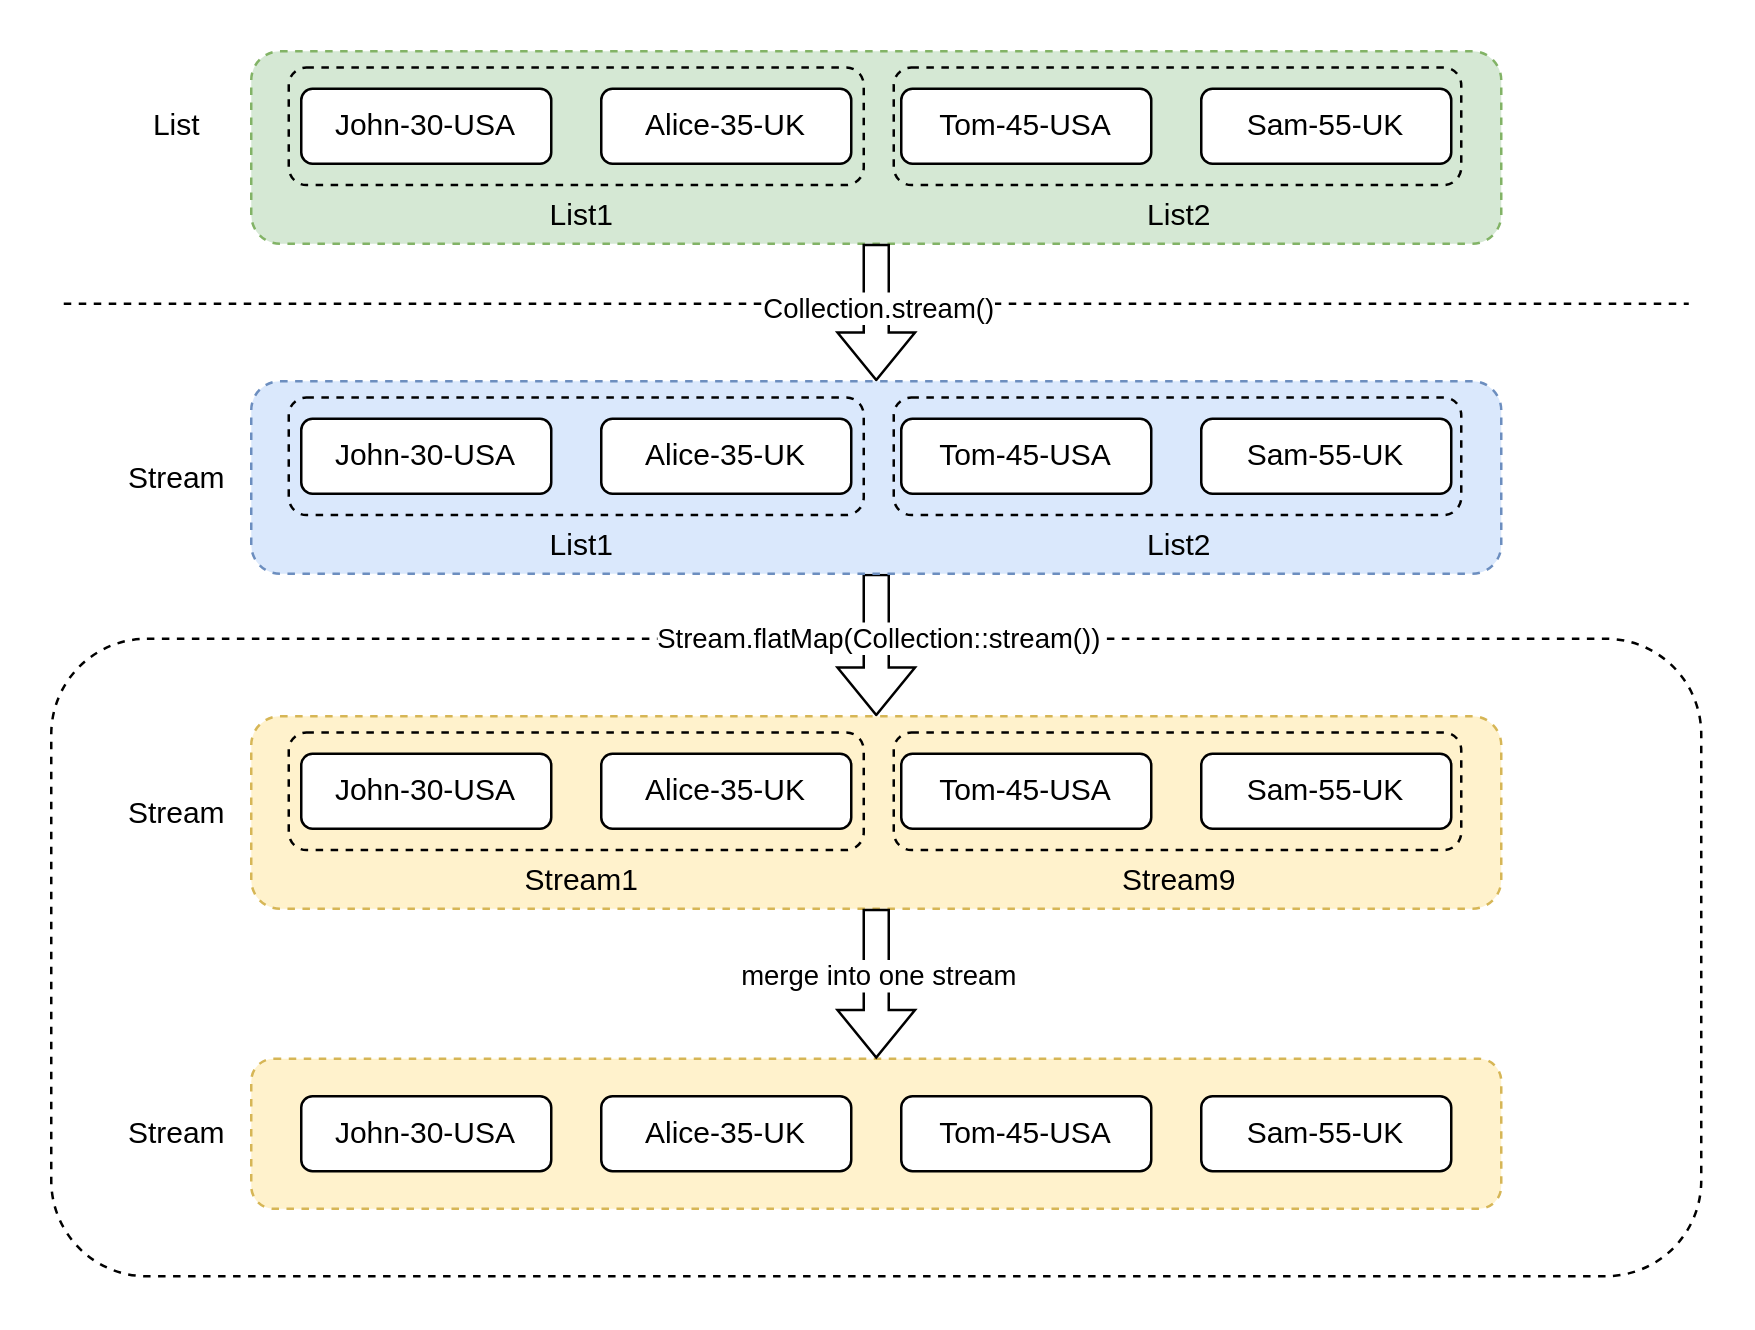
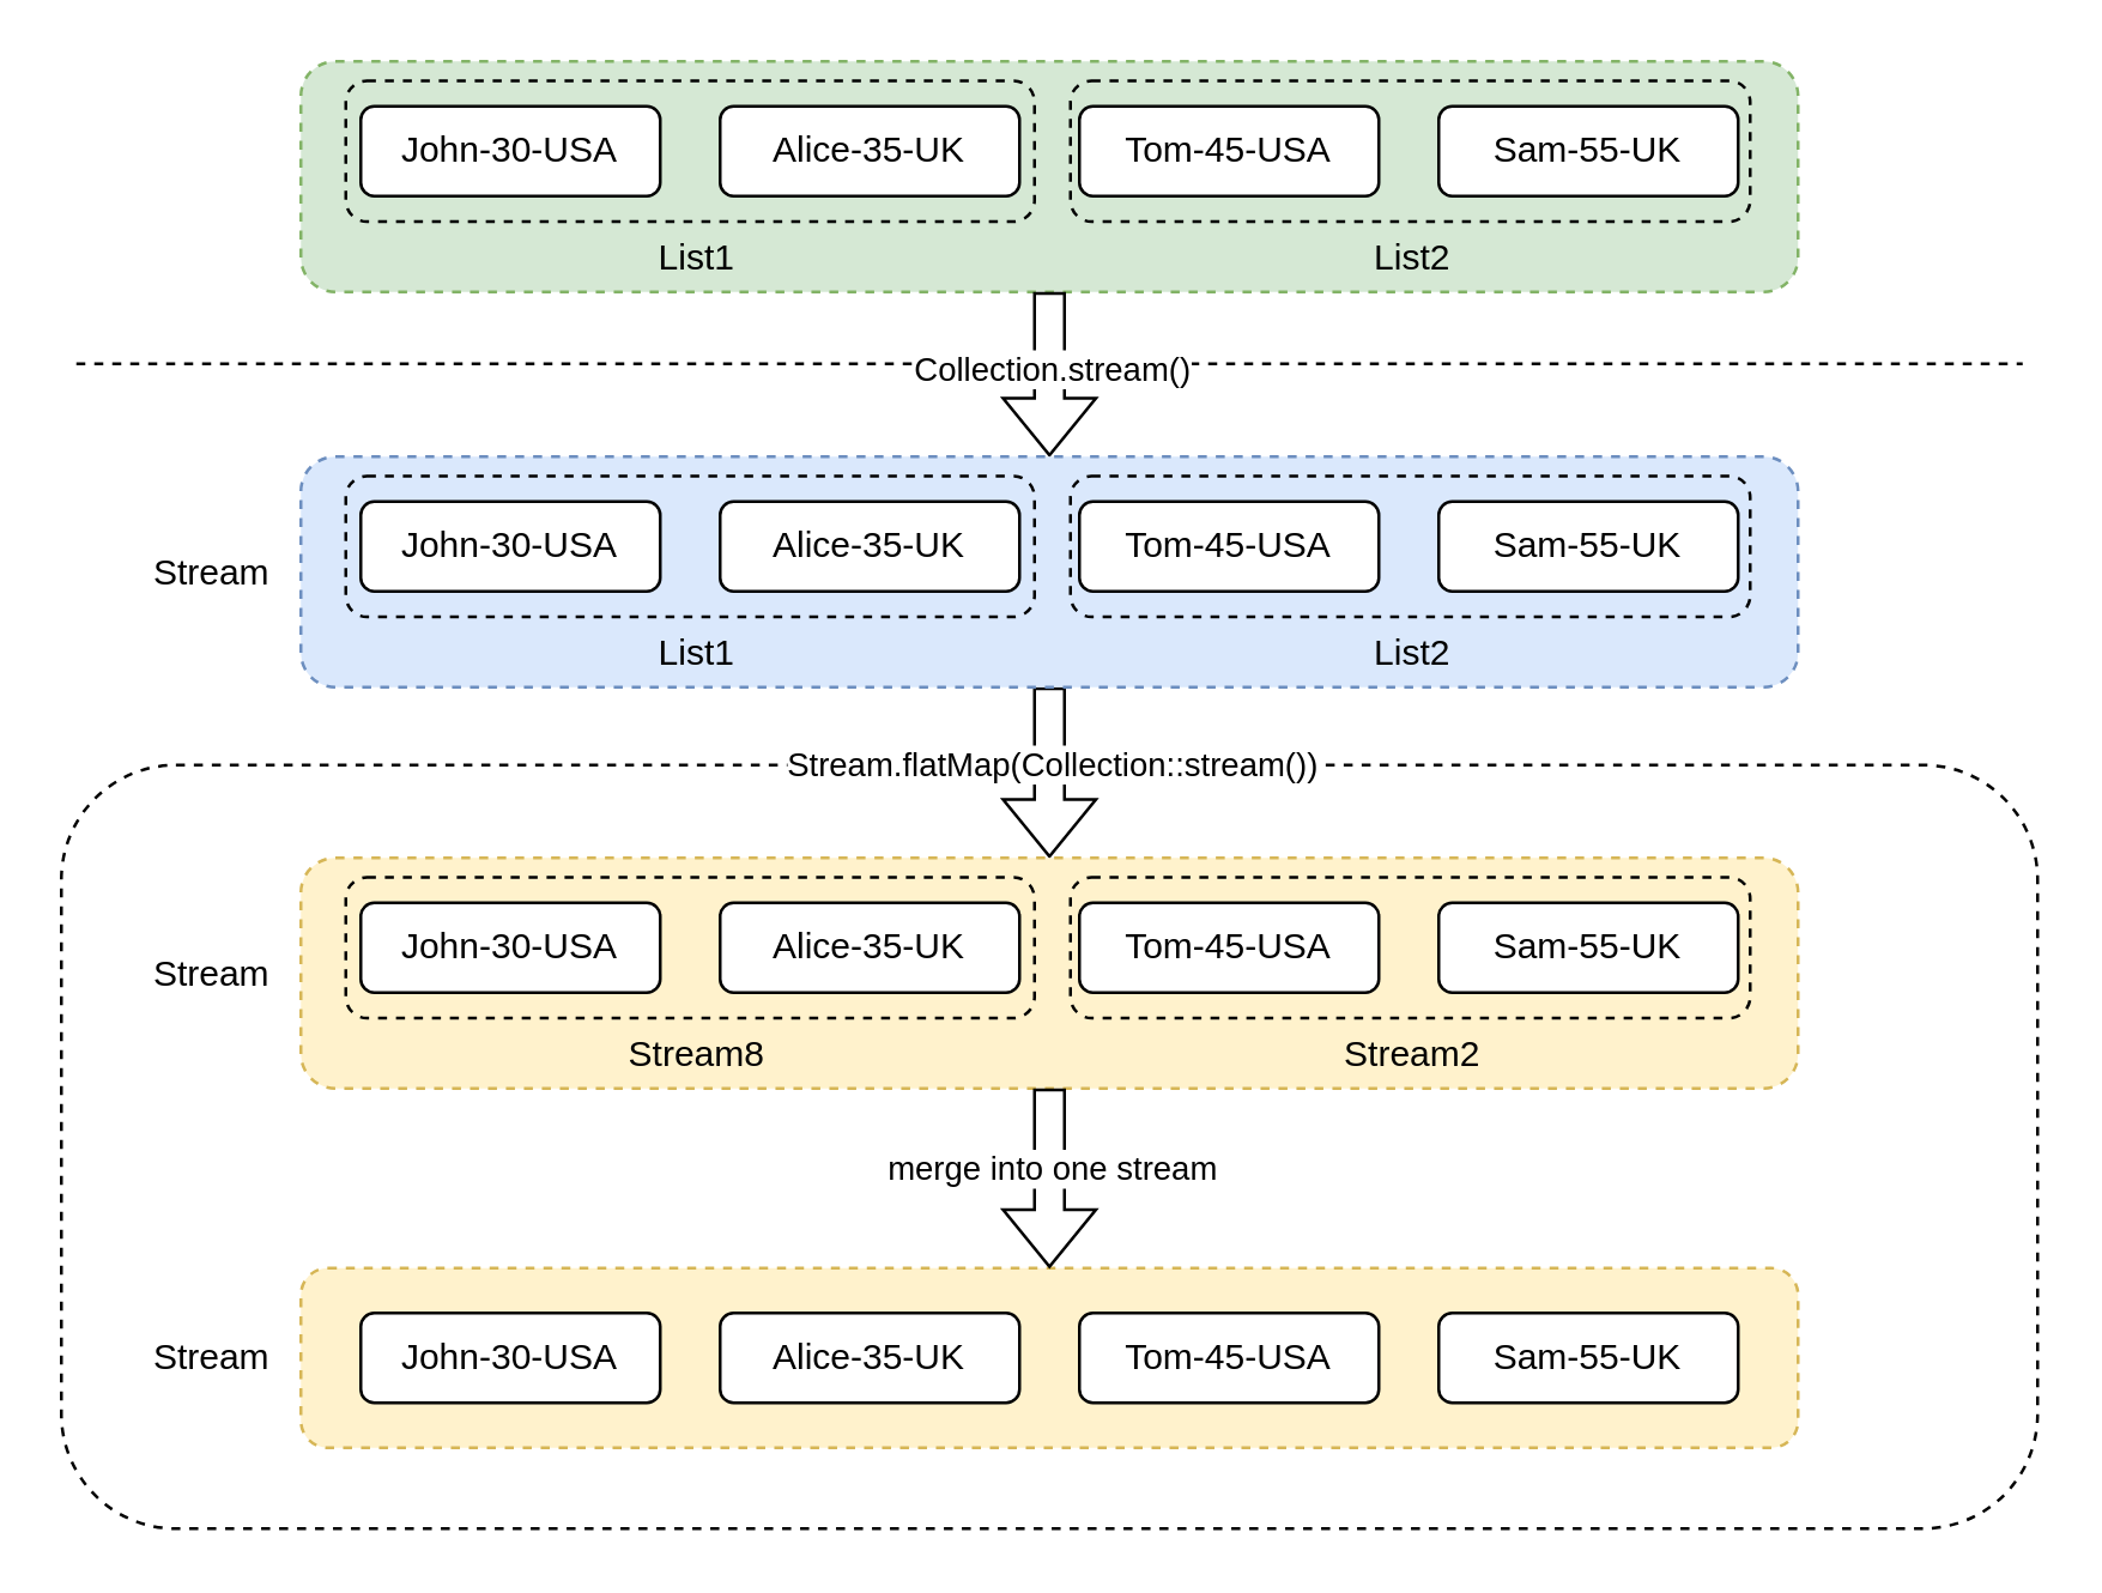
  <mxCell id="0" />
  <mxCell id="1" parent="0" />
  <mxCell id="2" value="" style="rounded=1;whiteSpace=wrap;html=1;fillColor=none;dashed=1;" vertex="1" parent="1"><mxGeometry x="20" y="255" width="660" height="255" as="geometry" /></mxCell>
- <mxCell id="3" value="List" style="text;html=1;align=center;verticalAlign=middle;resizable=0;points=[];autosize=1;strokeColor=none;fillColor=none;comic=0;jiggle=2;enumerate=0;backgroundOutline=0;" vertex="1" parent="1"><mxGeometry x="50" y="35" width="40" height="30" as="geometry" /></mxCell>
  <mxCell id="4" value="" style="rounded=1;whiteSpace=wrap;html=1;dashed=1;fillColor=#d5e8d4;strokeColor=#82b366;comic=0;jiggle=2;enumerate=0;backgroundOutline=0;" vertex="1" parent="1"><mxGeometry x="100" y="20" width="500" height="77" as="geometry" /></mxCell>
  <mxCell id="5" value="John-30-USA" style="rounded=1;whiteSpace=wrap;html=1;comic=0;jiggle=2;enumerate=0;backgroundOutline=0;" vertex="1" parent="1"><mxGeometry x="120" y="35" width="100" height="30" as="geometry" /></mxCell>
  <mxCell id="6" value="Alice-35-UK" style="rounded=1;whiteSpace=wrap;html=1;comic=0;jiggle=2;enumerate=0;backgroundOutline=0;" vertex="1" parent="1"><mxGeometry x="240" y="35" width="100" height="30" as="geometry" /></mxCell>
  <mxCell id="7" value="Tom-45-USA" style="rounded=1;whiteSpace=wrap;html=1;comic=0;jiggle=2;enumerate=0;backgroundOutline=0;" vertex="1" parent="1"><mxGeometry x="360" y="35" width="100" height="30" as="geometry" /></mxCell>
  <mxCell id="8" value="Sam-55-UK" style="rounded=1;whiteSpace=wrap;html=1;comic=0;jiggle=2;enumerate=0;backgroundOutline=0;" vertex="1" parent="1"><mxGeometry x="480" y="35" width="100" height="30" as="geometry" /></mxCell>
  <mxCell id="9" value="Stream" style="text;html=1;align=center;verticalAlign=middle;resizable=0;points=[];autosize=1;strokeColor=none;fillColor=none;comic=0;jiggle=2;enumerate=0;backgroundOutline=0;" vertex="1" parent="1"><mxGeometry x="40" y="175.5" width="60" height="30" as="geometry" /></mxCell>
  <mxCell id="10" value="" style="endArrow=none;dashed=1;html=1;rounded=0;strokeWidth=1;comic=0;jiggle=2;enumerate=0;backgroundOutline=0;" edge="1" parent="1"><mxGeometry width="50" height="50" relative="1" as="geometry"><mxPoint x="25" y="121" as="sourcePoint" /><mxPoint x="675" y="121" as="targetPoint" /></mxGeometry></mxCell>
  <mxCell id="11" value="" style="shape=flexArrow;endArrow=classic;html=1;rounded=0;entryX=0.5;entryY=0;entryDx=0;entryDy=0;exitX=0.5;exitY=1;exitDx=0;exitDy=0;comic=0;jiggle=2;enumerate=0;backgroundOutline=0;" edge="1" parent="1" source="4" target="19"><mxGeometry width="50" height="50" relative="1" as="geometry"><mxPoint x="310" y="150" as="sourcePoint" /><mxPoint x="350" y="157" as="targetPoint" /></mxGeometry></mxCell>
  <mxCell id="12" value="Collection.stream()" style="edgeLabel;html=1;align=center;verticalAlign=middle;resizable=0;points=[];comic=0;jiggle=2;enumerate=0;backgroundOutline=0;" vertex="1" connectable="0" parent="11"><mxGeometry x="-0.431" y="1" relative="1" as="geometry"><mxPoint x="-1" y="9" as="offset" /></mxGeometry></mxCell>
  <mxCell id="13" value="" style="shape=flexArrow;endArrow=classic;html=1;rounded=0;entryX=0.5;entryY=0;entryDx=0;entryDy=0;exitX=0.5;exitY=1;exitDx=0;exitDy=0;comic=0;jiggle=2;enumerate=0;backgroundOutline=0;" edge="1" parent="1" target="29" source="19"><mxGeometry width="50" height="50" relative="1" as="geometry"><mxPoint x="350" y="247" as="sourcePoint" /><mxPoint x="350" y="312" as="targetPoint" /></mxGeometry></mxCell>
  <mxCell id="14" value="Stream.flatMap(Collection::stream())" style="edgeLabel;html=1;align=center;verticalAlign=middle;resizable=0;points=[];comic=0;jiggle=2;enumerate=0;backgroundOutline=0;" vertex="1" connectable="0" parent="13"><mxGeometry x="-0.431" y="1" relative="1" as="geometry"><mxPoint x="-1" y="9" as="offset" /></mxGeometry></mxCell>
  <mxCell id="15" value="" style="rounded=1;whiteSpace=wrap;html=1;fillColor=none;dashed=1;" vertex="1" parent="1"><mxGeometry x="115" y="26.5" width="230" height="47" as="geometry" /></mxCell>
  <mxCell id="16" value="List1" style="text;html=1;align=center;verticalAlign=middle;resizable=0;points=[];autosize=1;strokeColor=none;fillColor=none;" vertex="1" parent="1"><mxGeometry x="207" y="70.5" width="50" height="30" as="geometry" /></mxCell>
  <mxCell id="17" value="" style="rounded=1;whiteSpace=wrap;html=1;fillColor=none;dashed=1;" vertex="1" parent="1"><mxGeometry x="357" y="26.5" width="227" height="47" as="geometry" /></mxCell>
  <mxCell id="18" value="List2" style="text;html=1;align=center;verticalAlign=middle;resizable=0;points=[];autosize=1;strokeColor=none;fillColor=none;" vertex="1" parent="1"><mxGeometry x="445.5" y="70.5" width="50" height="30" as="geometry" /></mxCell>
  <mxCell id="19" value="" style="rounded=1;whiteSpace=wrap;html=1;dashed=1;fillColor=#dae8fc;strokeColor=#6c8ebf;comic=0;jiggle=2;enumerate=0;backgroundOutline=0;" vertex="1" parent="1"><mxGeometry x="100" y="152" width="500" height="77" as="geometry" /></mxCell>
  <mxCell id="20" value="John-30-USA" style="rounded=1;whiteSpace=wrap;html=1;comic=0;jiggle=2;enumerate=0;backgroundOutline=0;" vertex="1" parent="1"><mxGeometry x="120" y="167" width="100" height="30" as="geometry" /></mxCell>
  <mxCell id="21" value="Alice-35-UK" style="rounded=1;whiteSpace=wrap;html=1;comic=0;jiggle=2;enumerate=0;backgroundOutline=0;" vertex="1" parent="1"><mxGeometry x="240" y="167" width="100" height="30" as="geometry" /></mxCell>
  <mxCell id="22" value="Tom-45-USA" style="rounded=1;whiteSpace=wrap;html=1;comic=0;jiggle=2;enumerate=0;backgroundOutline=0;" vertex="1" parent="1"><mxGeometry x="360" y="167" width="100" height="30" as="geometry" /></mxCell>
  <mxCell id="23" value="Sam-55-UK" style="rounded=1;whiteSpace=wrap;html=1;comic=0;jiggle=2;enumerate=0;backgroundOutline=0;" vertex="1" parent="1"><mxGeometry x="480" y="167" width="100" height="30" as="geometry" /></mxCell>
  <mxCell id="24" value="" style="rounded=1;whiteSpace=wrap;html=1;fillColor=none;dashed=1;" vertex="1" parent="1"><mxGeometry x="115" y="158.5" width="230" height="47" as="geometry" /></mxCell>
  <mxCell id="25" value="List1" style="text;html=1;align=center;verticalAlign=middle;resizable=0;points=[];autosize=1;strokeColor=none;fillColor=none;" vertex="1" parent="1"><mxGeometry x="207" y="202.5" width="50" height="30" as="geometry" /></mxCell>
  <mxCell id="26" value="" style="rounded=1;whiteSpace=wrap;html=1;fillColor=none;dashed=1;" vertex="1" parent="1"><mxGeometry x="357" y="158.5" width="227" height="47" as="geometry" /></mxCell>
  <mxCell id="27" value="List2" style="text;html=1;align=center;verticalAlign=middle;resizable=0;points=[];autosize=1;strokeColor=none;fillColor=none;" vertex="1" parent="1"><mxGeometry x="445.5" y="202.5" width="50" height="30" as="geometry" /></mxCell>
  <mxCell id="28" value="Stream" style="text;html=1;align=center;verticalAlign=middle;resizable=0;points=[];autosize=1;strokeColor=none;fillColor=none;comic=0;jiggle=2;enumerate=0;backgroundOutline=0;" vertex="1" parent="1"><mxGeometry x="40" y="309.5" width="60" height="30" as="geometry" /></mxCell>
  <mxCell id="29" value="" style="rounded=1;whiteSpace=wrap;html=1;dashed=1;fillColor=#fff2cc;strokeColor=#d6b656;comic=0;jiggle=2;enumerate=0;backgroundOutline=0;" vertex="1" parent="1"><mxGeometry x="100" y="286" width="500" height="77" as="geometry" /></mxCell>
  <mxCell id="30" value="John-30-USA" style="rounded=1;whiteSpace=wrap;html=1;comic=0;jiggle=2;enumerate=0;backgroundOutline=0;" vertex="1" parent="1"><mxGeometry x="120" y="301" width="100" height="30" as="geometry" /></mxCell>
  <mxCell id="31" value="Alice-35-UK" style="rounded=1;whiteSpace=wrap;html=1;comic=0;jiggle=2;enumerate=0;backgroundOutline=0;" vertex="1" parent="1"><mxGeometry x="240" y="301" width="100" height="30" as="geometry" /></mxCell>
  <mxCell id="32" value="Tom-45-USA" style="rounded=1;whiteSpace=wrap;html=1;comic=0;jiggle=2;enumerate=0;backgroundOutline=0;" vertex="1" parent="1"><mxGeometry x="360" y="301" width="100" height="30" as="geometry" /></mxCell>
  <mxCell id="33" value="Sam-55-UK" style="rounded=1;whiteSpace=wrap;html=1;comic=0;jiggle=2;enumerate=0;backgroundOutline=0;" vertex="1" parent="1"><mxGeometry x="480" y="301" width="100" height="30" as="geometry" /></mxCell>
  <mxCell id="34" value="" style="rounded=1;whiteSpace=wrap;html=1;fillColor=none;dashed=1;" vertex="1" parent="1"><mxGeometry x="115" y="292.5" width="230" height="47" as="geometry" /></mxCell>
- <mxCell id="35" value="Stream1" style="text;html=1;align=center;verticalAlign=middle;resizable=0;points=[];autosize=1;strokeColor=none;fillColor=none;" vertex="1" parent="1"><mxGeometry x="197" y="336.5" width="70" height="30" as="geometry" /></mxCell>
+ <mxCell id="35" value="Stream8" style="text;html=1;align=center;verticalAlign=middle;resizable=0;points=[];autosize=1;strokeColor=none;fillColor=none;" vertex="1" parent="1"><mxGeometry x="197" y="336.5" width="70" height="30" as="geometry" /></mxCell>
  <mxCell id="36" value="" style="rounded=1;whiteSpace=wrap;html=1;fillColor=none;dashed=1;" vertex="1" parent="1"><mxGeometry x="357" y="292.5" width="227" height="47" as="geometry" /></mxCell>
- <mxCell id="37" value="Stream9" style="text;html=1;align=center;verticalAlign=middle;resizable=0;points=[];autosize=1;strokeColor=none;fillColor=none;" vertex="1" parent="1"><mxGeometry x="435.5" y="336.5" width="70" height="30" as="geometry" /></mxCell>
+ <mxCell id="37" value="Stream2" style="text;html=1;align=center;verticalAlign=middle;resizable=0;points=[];autosize=1;strokeColor=none;fillColor=none;" vertex="1" parent="1"><mxGeometry x="435.5" y="336.5" width="70" height="30" as="geometry" /></mxCell>
  <mxCell id="38" value="Stream" style="text;html=1;align=center;verticalAlign=middle;resizable=0;points=[];autosize=1;strokeColor=none;fillColor=none;comic=0;jiggle=2;enumerate=0;backgroundOutline=0;" vertex="1" parent="1"><mxGeometry x="40" y="438" width="60" height="30" as="geometry" /></mxCell>
  <mxCell id="39" value="" style="rounded=1;whiteSpace=wrap;html=1;dashed=1;fillColor=#fff2cc;strokeColor=#d6b656;comic=0;jiggle=2;enumerate=0;backgroundOutline=0;" vertex="1" parent="1"><mxGeometry x="100" y="423" width="500" height="60" as="geometry" /></mxCell>
  <mxCell id="40" value="John-30-USA" style="rounded=1;whiteSpace=wrap;html=1;comic=0;jiggle=2;enumerate=0;backgroundOutline=0;" vertex="1" parent="1"><mxGeometry x="120" y="438" width="100" height="30" as="geometry" /></mxCell>
  <mxCell id="41" value="Alice-35-UK" style="rounded=1;whiteSpace=wrap;html=1;comic=0;jiggle=2;enumerate=0;backgroundOutline=0;" vertex="1" parent="1"><mxGeometry x="240" y="438" width="100" height="30" as="geometry" /></mxCell>
  <mxCell id="42" value="Tom-45-USA" style="rounded=1;whiteSpace=wrap;html=1;comic=0;jiggle=2;enumerate=0;backgroundOutline=0;" vertex="1" parent="1"><mxGeometry x="360" y="438" width="100" height="30" as="geometry" /></mxCell>
  <mxCell id="43" value="Sam-55-UK" style="rounded=1;whiteSpace=wrap;html=1;comic=0;jiggle=2;enumerate=0;backgroundOutline=0;" vertex="1" parent="1"><mxGeometry x="480" y="438" width="100" height="30" as="geometry" /></mxCell>
  <mxCell id="44" value="" style="shape=flexArrow;endArrow=classic;html=1;rounded=0;comic=0;jiggle=2;enumerate=0;backgroundOutline=0;entryX=0.5;entryY=0;entryDx=0;entryDy=0;" edge="1" parent="1" target="39"><mxGeometry width="50" height="50" relative="1" as="geometry"><mxPoint x="350" y="363" as="sourcePoint" /><mxPoint x="350" y="413" as="targetPoint" /></mxGeometry></mxCell>
  <mxCell id="45" value="merge into one stream" style="edgeLabel;html=1;align=center;verticalAlign=middle;resizable=0;points=[];comic=0;jiggle=2;enumerate=0;backgroundOutline=0;" vertex="1" connectable="0" parent="44"><mxGeometry x="-0.431" y="1" relative="1" as="geometry"><mxPoint x="-1" y="9" as="offset" /></mxGeometry></mxCell>
